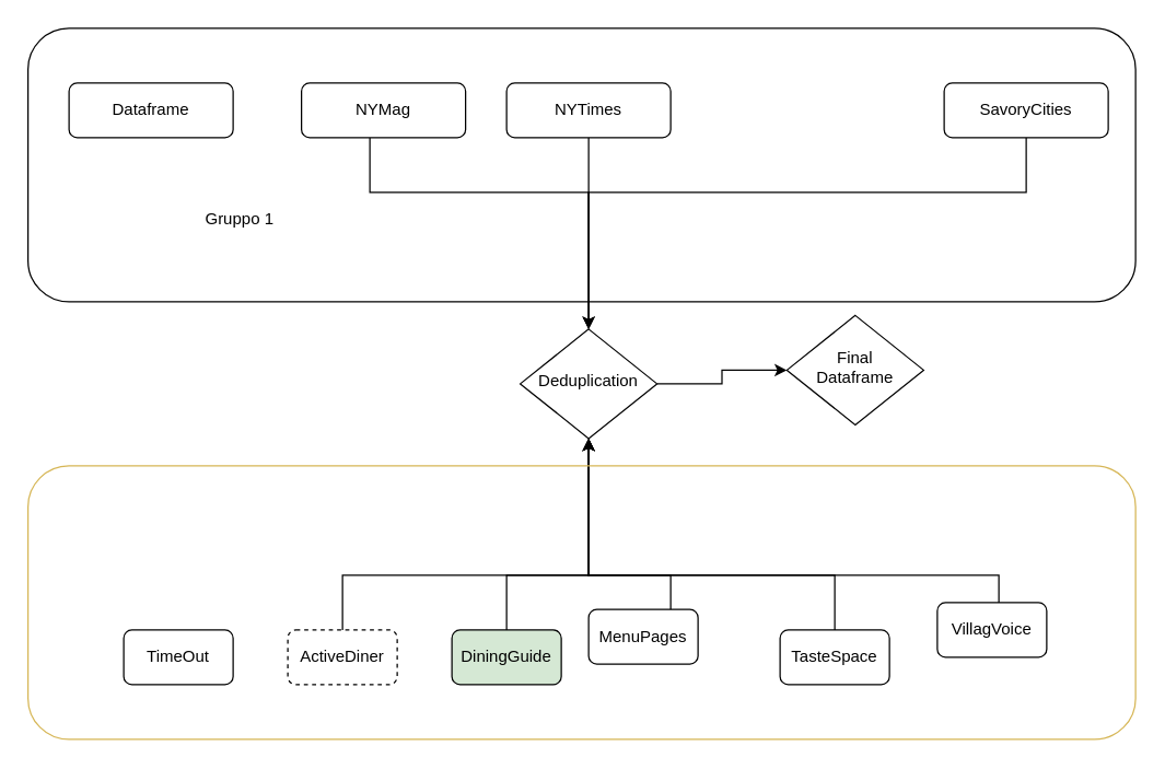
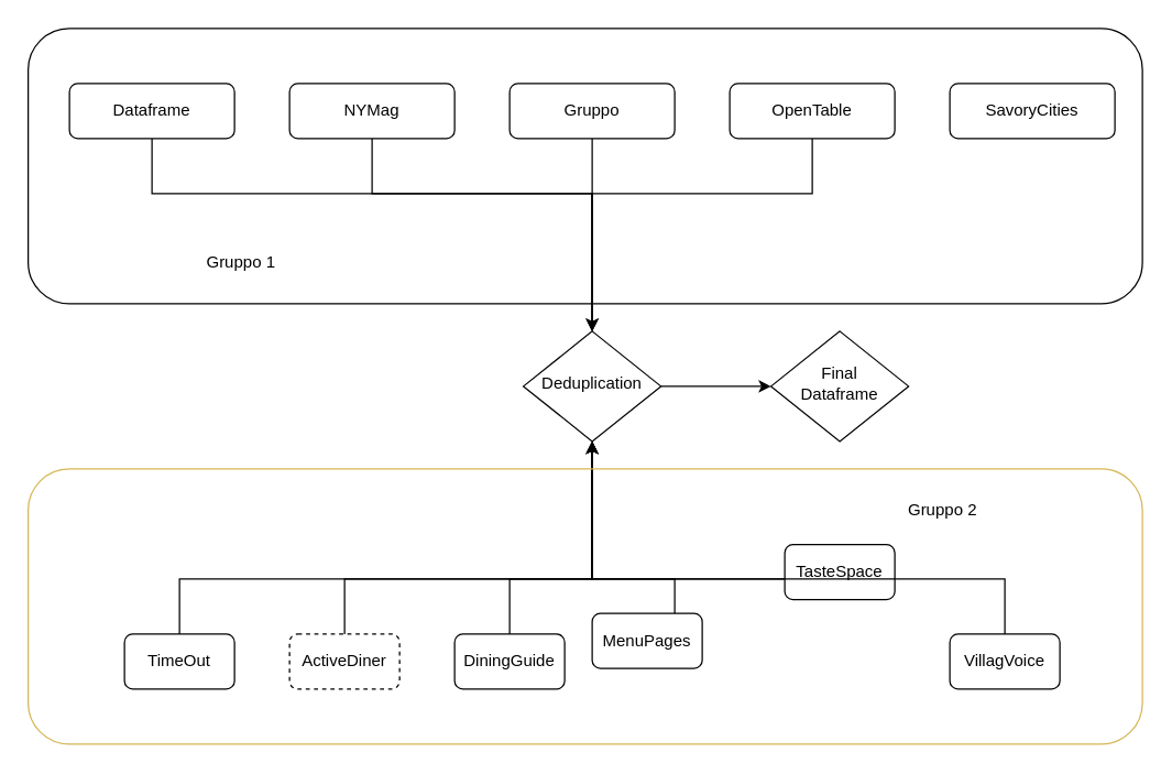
  <mxCell id="0" />
  <mxCell id="1" parent="0" />
+ <mxCell id="2" style="edgeStyle=orthogonalEdgeStyle;rounded=0;orthogonalLoop=1;jettySize=auto;html=1;entryX=0.5;entryY=0;entryDx=0;entryDy=0;" edge="1" parent="1" source="3" target="5"><mxGeometry relative="1" as="geometry"><Array as="points"><mxPoint x="110" y="140" /><mxPoint x="430" y="140" /></Array></mxGeometry></mxCell>
  <mxCell id="3" value="Dataframe" style="rounded=1;whiteSpace=wrap;html=1;fontSize=12;glass=0;strokeWidth=1;shadow=0;" parent="1" vertex="1"><mxGeometry x="50" y="60" width="120" height="40" as="geometry" /></mxCell>
  <mxCell id="4" value="" style="edgeStyle=orthogonalEdgeStyle;rounded=0;orthogonalLoop=1;jettySize=auto;html=1;fontColor=#000000;" edge="1" parent="1" source="5" target="6"><mxGeometry relative="1" as="geometry" /></mxCell>
  <mxCell id="5" value="Deduplication" style="rhombus;whiteSpace=wrap;html=1;shadow=0;fontFamily=Helvetica;fontSize=12;align=center;strokeWidth=1;spacing=6;spacingTop=-4;" parent="1" vertex="1"><mxGeometry x="380" y="240" width="100" height="80" as="geometry" /></mxCell>
- <mxCell id="6" value="Final&lt;br&gt;Dataframe" style="rhombus;whiteSpace=wrap;html=1;shadow=0;fontFamily=Helvetica;fontSize=12;align=center;strokeWidth=1;spacing=6;spacingTop=-4;" vertex="1" parent="1"><mxGeometry x="575" y="230" width="100" height="80" as="geometry" /></mxCell>
+ <mxCell id="6" value="Final&lt;br&gt;Dataframe" style="rhombus;whiteSpace=wrap;html=1;shadow=0;fontFamily=Helvetica;fontSize=12;align=center;strokeWidth=1;spacing=6;spacingTop=-4;" vertex="1" parent="1"><mxGeometry x="560" y="240" width="100" height="80" as="geometry" /></mxCell>
+ <mxCell id="7" style="edgeStyle=orthogonalEdgeStyle;rounded=0;orthogonalLoop=1;jettySize=auto;html=1;entryX=0.5;entryY=1;entryDx=0;entryDy=0;" edge="1" parent="1" source="8" target="5"><mxGeometry relative="1" as="geometry"><Array as="points"><mxPoint x="130" y="420" /><mxPoint x="430" y="420" /></Array></mxGeometry></mxCell>
  <mxCell id="8" value="TimeOut" style="rounded=1;whiteSpace=wrap;html=1;fontSize=12;glass=0;strokeWidth=1;shadow=0;" parent="1" vertex="1"><mxGeometry x="90" y="460" width="80" height="40" as="geometry" /></mxCell>
  <mxCell id="9" style="edgeStyle=orthogonalEdgeStyle;rounded=0;orthogonalLoop=1;jettySize=auto;html=1;entryX=0.5;entryY=0;entryDx=0;entryDy=0;" edge="1" parent="1" source="10" target="5"><mxGeometry relative="1" as="geometry"><Array as="points"><mxPoint x="270" y="140" /><mxPoint x="430" y="140" /></Array></mxGeometry></mxCell>
- <mxCell id="10" value="NYMag" style="rounded=1;whiteSpace=wrap;html=1;fontSize=12;glass=0;strokeWidth=1;shadow=0;" vertex="1" parent="1"><mxGeometry x="220" y="60" width="120" height="40" as="geometry" /></mxCell>
+ <mxCell id="10" value="NYMag" style="rounded=1;whiteSpace=wrap;html=1;fontSize=12;glass=0;strokeWidth=1;shadow=0;" vertex="1" parent="1"><mxGeometry x="210" y="60" width="120" height="40" as="geometry" /></mxCell>
  <mxCell id="11" style="edgeStyle=orthogonalEdgeStyle;rounded=0;orthogonalLoop=1;jettySize=auto;html=1;" edge="1" parent="1" source="12"><mxGeometry relative="1" as="geometry"><mxPoint x="430" y="240" as="targetPoint" /><Array as="points"><mxPoint x="430" y="210" /></Array></mxGeometry></mxCell>
- <mxCell id="12" value="NYTimes" style="rounded=1;whiteSpace=wrap;html=1;fontSize=12;glass=0;strokeWidth=1;shadow=0;" vertex="1" parent="1"><mxGeometry x="370" y="60" width="120" height="40" as="geometry" /></mxCell>
- <mxCell id="15" style="edgeStyle=orthogonalEdgeStyle;rounded=0;orthogonalLoop=1;jettySize=auto;html=1;entryX=0.5;entryY=0;entryDx=0;entryDy=0;" edge="1" parent="1" source="16" target="5"><mxGeometry relative="1" as="geometry"><mxPoint x="430" y="210" as="targetPoint" /><Array as="points"><mxPoint x="750" y="140" /><mxPoint x="430" y="140" /></Array></mxGeometry></mxCell>
+ <mxCell id="12" value="Gruppo" style="rounded=1;whiteSpace=wrap;html=1;fontSize=12;glass=0;strokeWidth=1;shadow=0;" vertex="1" parent="1"><mxGeometry x="370" y="60" width="120" height="40" as="geometry" /></mxCell>
+ <mxCell id="13" style="edgeStyle=orthogonalEdgeStyle;rounded=0;orthogonalLoop=1;jettySize=auto;html=1;entryX=0.5;entryY=0;entryDx=0;entryDy=0;" edge="1" parent="1" source="14" target="5"><mxGeometry relative="1" as="geometry"><mxPoint x="430" y="210" as="targetPoint" /><Array as="points"><mxPoint x="590" y="140" /><mxPoint x="430" y="140" /></Array></mxGeometry></mxCell>
+ <mxCell id="14" value="OpenTable" style="rounded=1;whiteSpace=wrap;html=1;fontSize=12;glass=0;strokeWidth=1;shadow=0;" vertex="1" parent="1"><mxGeometry x="530" y="60" width="120" height="40" as="geometry" /></mxCell>
  <mxCell id="16" value="SavoryCities" style="rounded=1;whiteSpace=wrap;html=1;fontSize=12;glass=0;strokeWidth=1;shadow=0;" vertex="1" parent="1"><mxGeometry x="690" y="60" width="120" height="40" as="geometry" /></mxCell>
  <mxCell id="17" style="edgeStyle=orthogonalEdgeStyle;rounded=0;orthogonalLoop=1;jettySize=auto;html=1;" edge="1" parent="1" source="18"><mxGeometry relative="1" as="geometry"><mxPoint x="430" y="320" as="targetPoint" /><Array as="points"><mxPoint x="250" y="420" /><mxPoint x="430" y="420" /></Array></mxGeometry></mxCell>
  <mxCell id="18" value="ActiveDiner" style="rounded=1;whiteSpace=wrap;html=1;fontSize=12;glass=0;strokeWidth=1;shadow=0;dashed=1;" vertex="1" parent="1"><mxGeometry x="210" y="460" width="80" height="40" as="geometry" /></mxCell>
- <mxCell id="19" style="edgeStyle=orthogonalEdgeStyle;rounded=0;orthogonalLoop=1;jettySize=auto;html=1;entryX=0.5;entryY=1;entryDx=0;entryDy=0;" edge="1" parent="1" source="20" target="5"><mxGeometry relative="1" as="geometry"><Array as="points"><mxPoint x="370" y="420" /><mxPoint x="430" y="420" /></Array></mxGeometry></mxCell>
- <mxCell id="20" value="DiningGuide" style="rounded=1;whiteSpace=wrap;html=1;fontSize=12;glass=0;strokeWidth=1;shadow=0;fillColor=#d5e8d4;" vertex="1" parent="1"><mxGeometry x="330" y="460" width="80" height="40" as="geometry" /></mxCell>
+ <mxCell id="19" style="edgeStyle=orthogonalEdgeStyle;rounded=0;orthogonalLoop=1;jettySize=auto;html=1;entryX=0.5;entryY=1;entryDx=0;entryDy=0;endArrow=open;" edge="1" parent="1" source="20" target="5"><mxGeometry relative="1" as="geometry"><Array as="points"><mxPoint x="370" y="420" /><mxPoint x="430" y="420" /></Array></mxGeometry></mxCell>
+ <mxCell id="20" value="DiningGuide" style="rounded=1;whiteSpace=wrap;html=1;fontSize=12;glass=0;strokeWidth=1;shadow=0;" vertex="1" parent="1"><mxGeometry x="330" y="460" width="80" height="40" as="geometry" /></mxCell>
  <mxCell id="21" style="edgeStyle=orthogonalEdgeStyle;rounded=0;orthogonalLoop=1;jettySize=auto;html=1;entryX=0.5;entryY=1;entryDx=0;entryDy=0;" edge="1" parent="1" source="22" target="5"><mxGeometry relative="1" as="geometry"><Array as="points"><mxPoint x="490" y="420" /><mxPoint x="430" y="420" /></Array></mxGeometry></mxCell>
  <mxCell id="22" value="MenuPages" style="rounded=1;whiteSpace=wrap;html=1;fontSize=12;glass=0;strokeWidth=1;shadow=0;" vertex="1" parent="1"><mxGeometry x="430" y="445" width="80" height="40" as="geometry" /></mxCell>
  <mxCell id="23" style="edgeStyle=orthogonalEdgeStyle;rounded=0;orthogonalLoop=1;jettySize=auto;html=1;entryX=0.5;entryY=1;entryDx=0;entryDy=0;" edge="1" parent="1" source="24" target="5"><mxGeometry relative="1" as="geometry"><Array as="points"><mxPoint x="610" y="420" /><mxPoint x="430" y="420" /></Array></mxGeometry></mxCell>
- <mxCell id="24" value="TasteSpace" style="rounded=1;whiteSpace=wrap;html=1;fontSize=12;glass=0;strokeWidth=1;shadow=0;" vertex="1" parent="1"><mxGeometry x="570" y="460" width="80" height="40" as="geometry" /></mxCell>
+ <mxCell id="24" value="TasteSpace" style="rounded=1;whiteSpace=wrap;html=1;fontSize=12;glass=0;strokeWidth=1;shadow=0;" vertex="1" parent="1"><mxGeometry x="570" y="395" width="80" height="40" as="geometry" /></mxCell>
  <mxCell id="25" style="edgeStyle=orthogonalEdgeStyle;rounded=0;orthogonalLoop=1;jettySize=auto;html=1;" edge="1" parent="1" source="26" target="5"><mxGeometry relative="1" as="geometry"><Array as="points"><mxPoint x="730" y="420" /><mxPoint x="430" y="420" /></Array></mxGeometry></mxCell>
- <mxCell id="26" value="VillagVoice" style="rounded=1;whiteSpace=wrap;html=1;fontSize=12;glass=0;strokeWidth=1;shadow=0;" vertex="1" parent="1"><mxGeometry x="685" y="440" width="80" height="40" as="geometry" /></mxCell>
+ <mxCell id="26" value="VillagVoice" style="rounded=1;whiteSpace=wrap;html=1;fontSize=12;glass=0;strokeWidth=1;shadow=0;" vertex="1" parent="1"><mxGeometry x="690" y="460" width="80" height="40" as="geometry" /></mxCell>
  <mxCell id="27" value="" style="rounded=1;whiteSpace=wrap;html=1;fillColor=none;" vertex="1" parent="1"><mxGeometry x="20" y="20" width="810" height="200" as="geometry" /></mxCell>
  <mxCell id="28" value="" style="rounded=1;whiteSpace=wrap;html=1;align=center;labelBackgroundColor=none;labelBorderColor=none;shadow=0;sketch=0;glass=0;strokeColor=#d6b656;fillStyle=auto;fillColor=none;" vertex="1" parent="1"><mxGeometry x="20" y="340" width="810" height="200" as="geometry" /></mxCell>
- <mxCell id="30" value="Gruppo 1" style="text;html=1;strokeColor=none;fillColor=none;align=center;verticalAlign=middle;whiteSpace=wrap;rounded=0;shadow=0;glass=0;labelBackgroundColor=none;fontColor=#000000;" vertex="1" parent="1"><mxGeometry x="50" y="150" width="250" height="20" as="geometry" /></mxCell>
+ <mxCell id="29" value="Gruppo 2" style="text;html=1;strokeColor=none;fillColor=none;align=center;verticalAlign=middle;whiteSpace=wrap;rounded=0;shadow=0;glass=0;labelBackgroundColor=none;fontColor=#000000;" vertex="1" parent="1"><mxGeometry x="560" y="360" width="250" height="20" as="geometry" /></mxCell>
+ <mxCell id="30" value="Gruppo 1" style="text;html=1;strokeColor=none;fillColor=none;align=center;verticalAlign=middle;whiteSpace=wrap;rounded=0;shadow=0;glass=0;labelBackgroundColor=none;fontColor=#000000;" vertex="1" parent="1"><mxGeometry x="50" y="180" width="250" height="20" as="geometry" /></mxCell>
